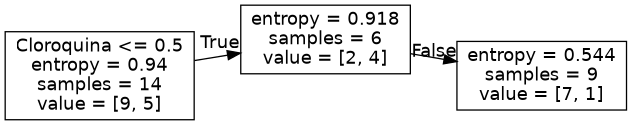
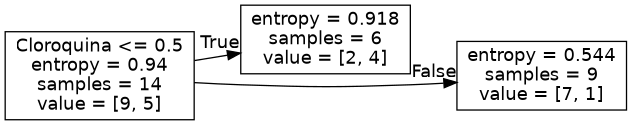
  digraph {
    rankdir=LR
    node [fontname=helvetica shape=box]
    edge [fontname=helvetica labeldistance=2.5]
    n1 [label="Cloroquina <= 0.5\nentropy = 0.94\nsamples = 14\nvalue = [9, 5]"]
    n2 [label="entropy = 0.918\nsamples = 6\nvalue = [2, 4]"]
    n3 [label="entropy = 0.544\nsamples = 9\nvalue = [7, 1]"]
    n1 -> n2 [headlabel=True labelangle=45]
-   n2 -> n3 [headlabel=False labelangle=-45]
+   n1 -> n3 [headlabel=False labelangle=-45]
  }
